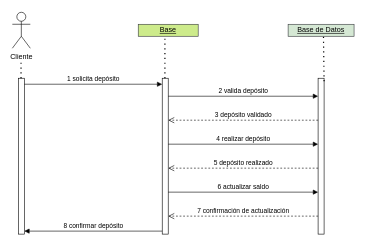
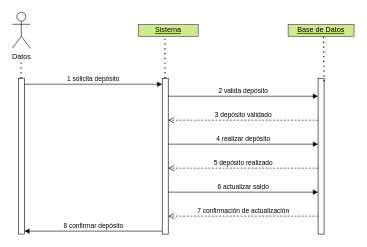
  <mxCell id="0" />
  <mxCell id="1" parent="0" />
- <mxCell id="2" value="&lt;u&gt;Base&lt;/u&gt;" style="html=1;whiteSpace=wrap;fillColor=#cdeb8b;strokeColor=#36393d;" vertex="1" parent="1"><mxGeometry x="230" y="40" width="100" height="20" as="geometry" /></mxCell>
- <mxCell id="3" value="&lt;u&gt;Base de Datos&lt;/u&gt;" style="html=1;whiteSpace=wrap;fillColor=#d5e8d4;strokeColor=#36393d;" vertex="1" parent="1"><mxGeometry x="480" y="40" width="110" height="20" as="geometry" /></mxCell>
- <mxCell id="4" value="Cliente" style="shape=umlActor;verticalLabelPosition=bottom;verticalAlign=top;html=1;outlineConnect=0;" vertex="1" parent="1"><mxGeometry x="20" y="20" width="30" height="60" as="geometry" /></mxCell>
+ <mxCell id="2" value="&lt;u&gt;Sistema&lt;/u&gt;" style="html=1;whiteSpace=wrap;fillColor=#cdeb8b;strokeColor=#36393d;" vertex="1" parent="1"><mxGeometry x="230" y="40" width="100" height="20" as="geometry" /></mxCell>
+ <mxCell id="3" value="&lt;u&gt;Base de Datos&lt;/u&gt;" style="html=1;whiteSpace=wrap;fillColor=#cdeb8b;strokeColor=#36393d;" vertex="1" parent="1"><mxGeometry x="480" y="40" width="110" height="20" as="geometry" /></mxCell>
+ <mxCell id="4" value="Datos" style="shape=umlActor;verticalLabelPosition=bottom;verticalAlign=top;html=1;outlineConnect=0;" vertex="1" parent="1"><mxGeometry x="20" y="20" width="30" height="60" as="geometry" /></mxCell>
  <mxCell id="5" value="" style="html=1;points=[[0,0,0,0,5],[0,1,0,0,-5],[1,0,0,0,5],[1,1,0,0,-5]];perimeter=orthogonalPerimeter;outlineConnect=0;targetShapes=umlLifeline;portConstraint=eastwest;newEdgeStyle={&quot;curved&quot;:0,&quot;rounded&quot;:0};" vertex="1" parent="1"><mxGeometry x="30" y="130" width="10" height="260" as="geometry" /></mxCell>
  <mxCell id="6" value="" style="html=1;points=[[0,0,0,0,5],[0,1,0,0,-5],[1,0,0,0,5],[1,1,0,0,-5]];perimeter=orthogonalPerimeter;outlineConnect=0;targetShapes=umlLifeline;portConstraint=eastwest;newEdgeStyle={&quot;curved&quot;:0,&quot;rounded&quot;:0};" vertex="1" parent="1"><mxGeometry x="270" y="130" width="10" height="260" as="geometry" /></mxCell>
  <mxCell id="7" value="" style="html=1;points=[[0,0,0,0,5],[0,1,0,0,-5],[1,0,0,0,5],[1,1,0,0,-5]];perimeter=orthogonalPerimeter;outlineConnect=0;targetShapes=umlLifeline;portConstraint=eastwest;newEdgeStyle={&quot;curved&quot;:0,&quot;rounded&quot;:0};" vertex="1" parent="1"><mxGeometry x="530" y="130" width="10" height="260" as="geometry" /></mxCell>
  <mxCell id="8" value="1 solicita depósito" style="html=1;verticalAlign=bottom;endArrow=block;curved=0;rounded=0;" edge="1" parent="1" target="6"><mxGeometry width="80" relative="1" as="geometry"><mxPoint x="40" y="140" as="sourcePoint" /><mxPoint x="120" y="140" as="targetPoint" /></mxGeometry></mxCell>
  <mxCell id="9" value="2 valida depósito" style="html=1;verticalAlign=bottom;endArrow=block;curved=0;rounded=0;" edge="1" parent="1"><mxGeometry width="80" relative="1" as="geometry"><mxPoint x="280" y="160" as="sourcePoint" /><mxPoint x="530" y="160" as="targetPoint" /></mxGeometry></mxCell>
  <mxCell id="10" value="3 depósito validado" style="html=1;verticalAlign=bottom;endArrow=open;dashed=1;endSize=8;curved=0;rounded=0;" edge="1" parent="1" target="6"><mxGeometry relative="1" as="geometry"><mxPoint x="530" y="200" as="sourcePoint" /><mxPoint x="285" y="200" as="targetPoint" /></mxGeometry></mxCell>
  <mxCell id="11" value="4 realizar depósito" style="html=1;verticalAlign=bottom;endArrow=block;curved=0;rounded=0;" edge="1" parent="1" source="6"><mxGeometry width="80" relative="1" as="geometry"><mxPoint x="285" y="240" as="sourcePoint" /><mxPoint x="530" y="240" as="targetPoint" /><mxPoint as="offset" /></mxGeometry></mxCell>
  <mxCell id="12" value="5 depósito realizado" style="html=1;verticalAlign=bottom;endArrow=open;dashed=1;endSize=8;curved=0;rounded=0;" edge="1" parent="1" target="6"><mxGeometry relative="1" as="geometry"><mxPoint x="530" y="280" as="sourcePoint" /><mxPoint x="285" y="280" as="targetPoint" /></mxGeometry></mxCell>
  <mxCell id="13" value="" style="endArrow=none;dashed=1;html=1;dashPattern=1 3;strokeWidth=2;rounded=0;entryX=0.5;entryY=1;entryDx=0;entryDy=0;" edge="1" parent="1" source="6"><mxGeometry width="50" height="50" relative="1" as="geometry"><mxPoint x="275" y="110" as="sourcePoint" /><mxPoint x="274.5" y="60" as="targetPoint" /></mxGeometry></mxCell>
  <mxCell id="14" value="" style="endArrow=none;dashed=1;html=1;dashPattern=1 3;strokeWidth=2;rounded=0;entryX=0.5;entryY=1;entryDx=0;entryDy=0;" edge="1" parent="1" source="5"><mxGeometry width="50" height="50" relative="1" as="geometry"><mxPoint x="34.5" y="175" as="sourcePoint" /><mxPoint x="34.5" y="100" as="targetPoint" /></mxGeometry></mxCell>
  <mxCell id="15" value="" style="endArrow=none;dashed=1;html=1;dashPattern=1 3;strokeWidth=2;rounded=0;entryX=0.5;entryY=1;entryDx=0;entryDy=0;exitX=1;exitY=0;exitDx=0;exitDy=5;exitPerimeter=0;" edge="1" parent="1" source="7"><mxGeometry width="50" height="50" relative="1" as="geometry"><mxPoint x="539" y="120" as="sourcePoint" /><mxPoint x="539" y="60" as="targetPoint" /></mxGeometry></mxCell>
  <mxCell id="16" value="8 confirmar depósito" style="html=1;verticalAlign=bottom;endArrow=block;curved=0;rounded=0;entryX=1;entryY=1;entryDx=0;entryDy=-5;entryPerimeter=0;" edge="1" parent="1" source="6" target="5"><mxGeometry width="80" relative="1" as="geometry"><mxPoint x="290" y="250" as="sourcePoint" /><mxPoint x="540" y="250" as="targetPoint" /><mxPoint as="offset" /></mxGeometry></mxCell>
  <mxCell id="17" value="6 actualizar saldo" style="html=1;verticalAlign=bottom;endArrow=block;curved=0;rounded=0;" edge="1" parent="1"><mxGeometry width="80" relative="1" as="geometry"><mxPoint x="280" y="320" as="sourcePoint" /><mxPoint x="530" y="320" as="targetPoint" /><mxPoint as="offset" /></mxGeometry></mxCell>
  <mxCell id="18" value="7 confirmación de actualización" style="html=1;verticalAlign=bottom;endArrow=open;dashed=1;endSize=8;curved=0;rounded=0;" edge="1" parent="1"><mxGeometry relative="1" as="geometry"><mxPoint x="530" y="360" as="sourcePoint" /><mxPoint x="280" y="360" as="targetPoint" /></mxGeometry></mxCell>
